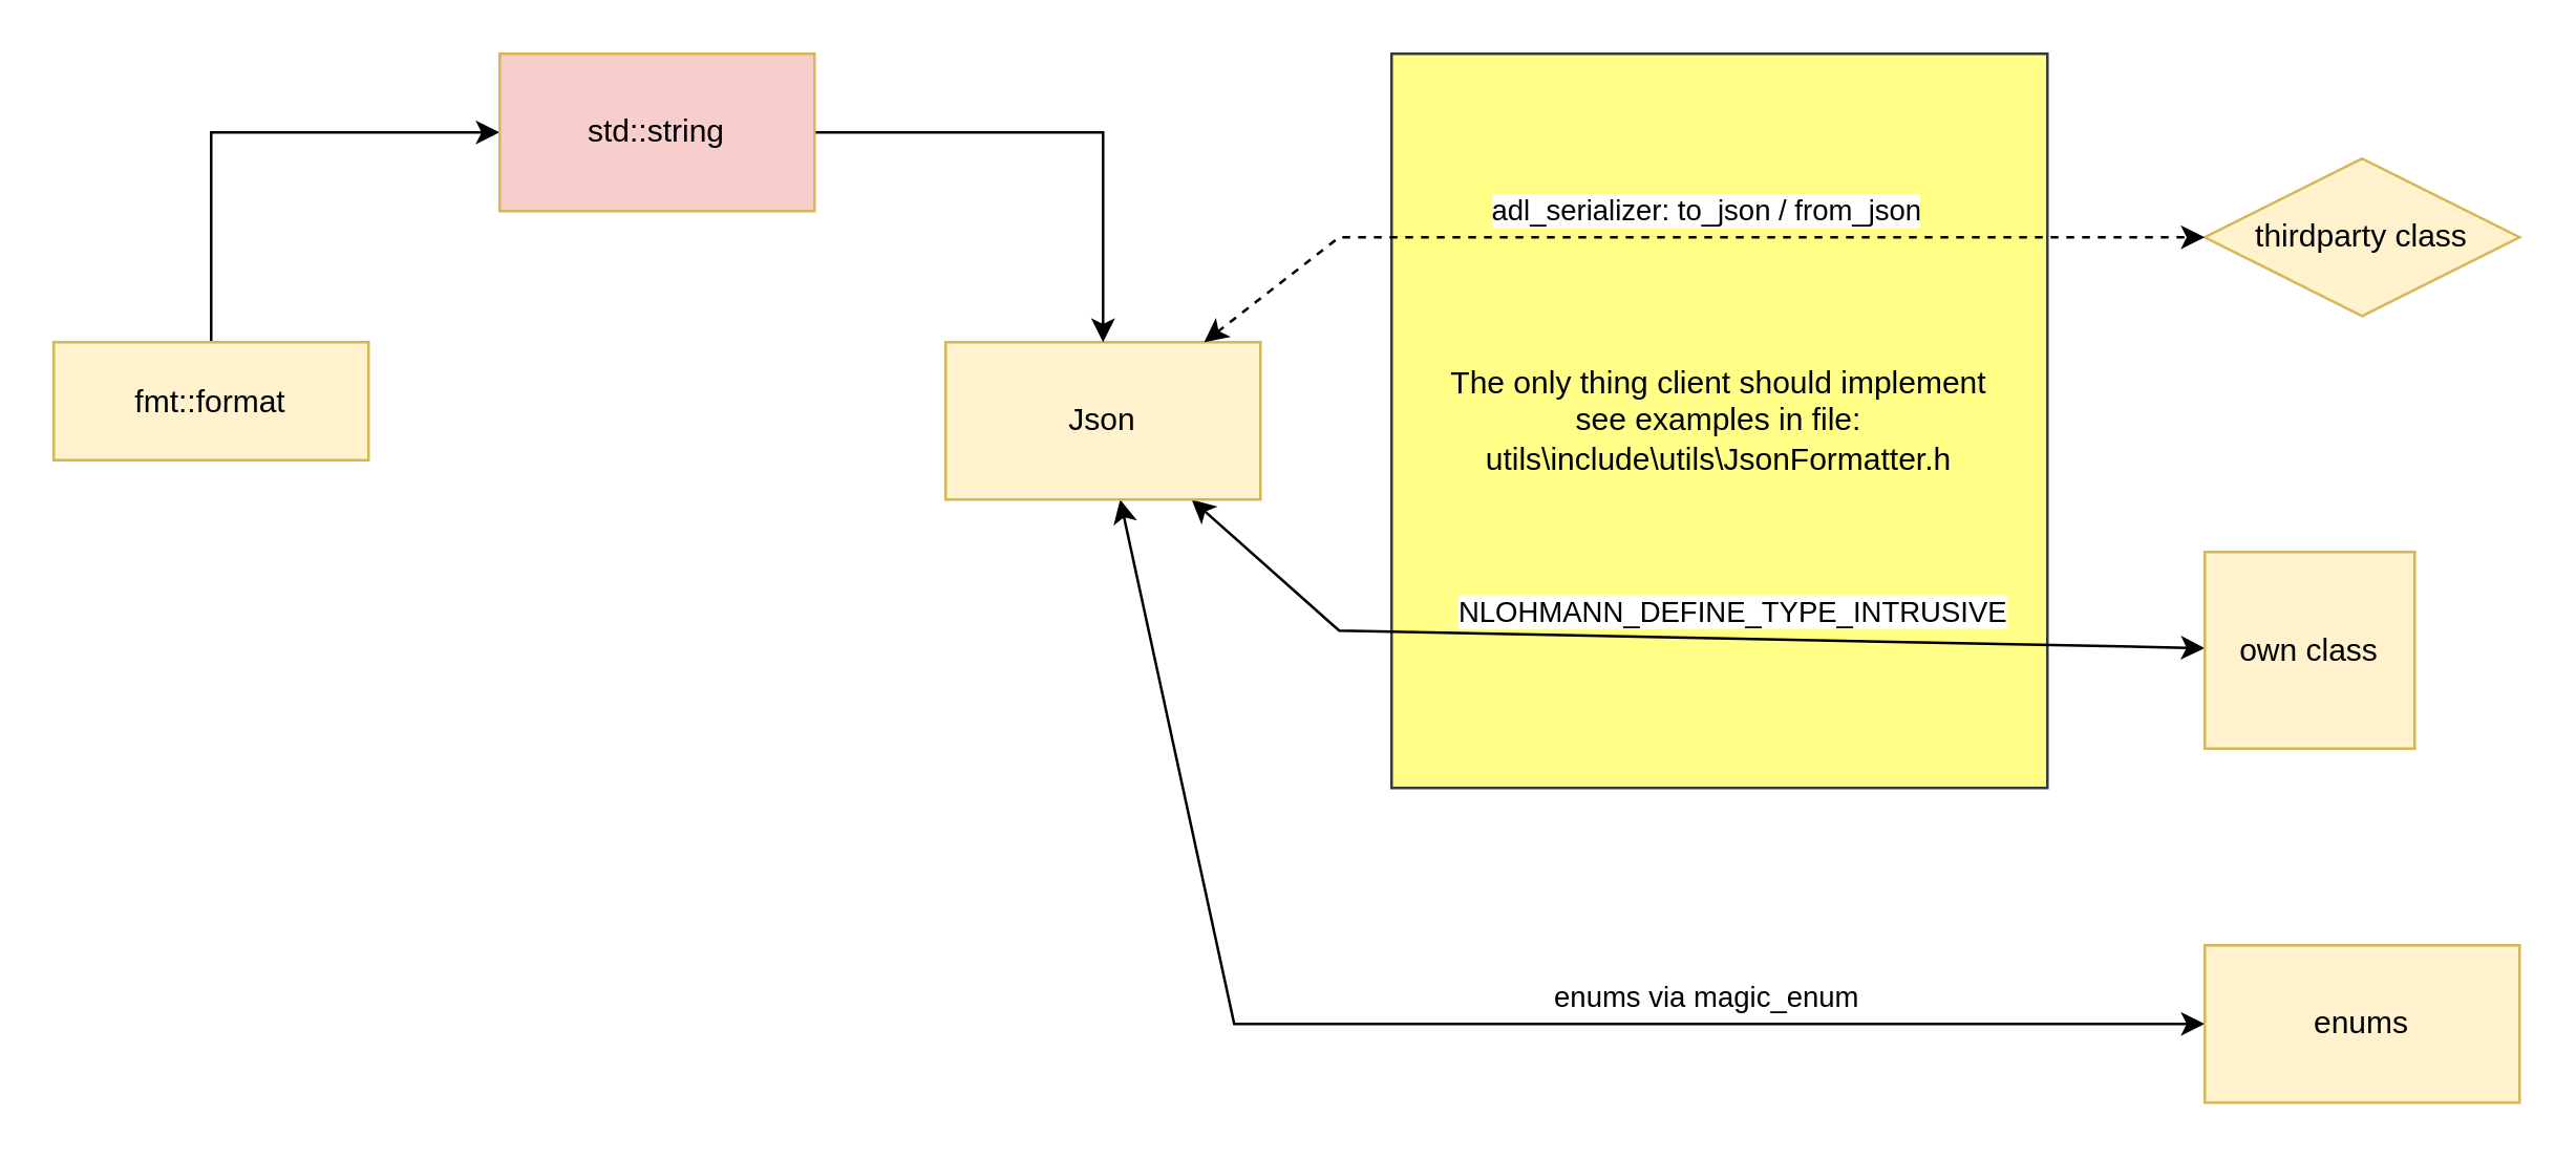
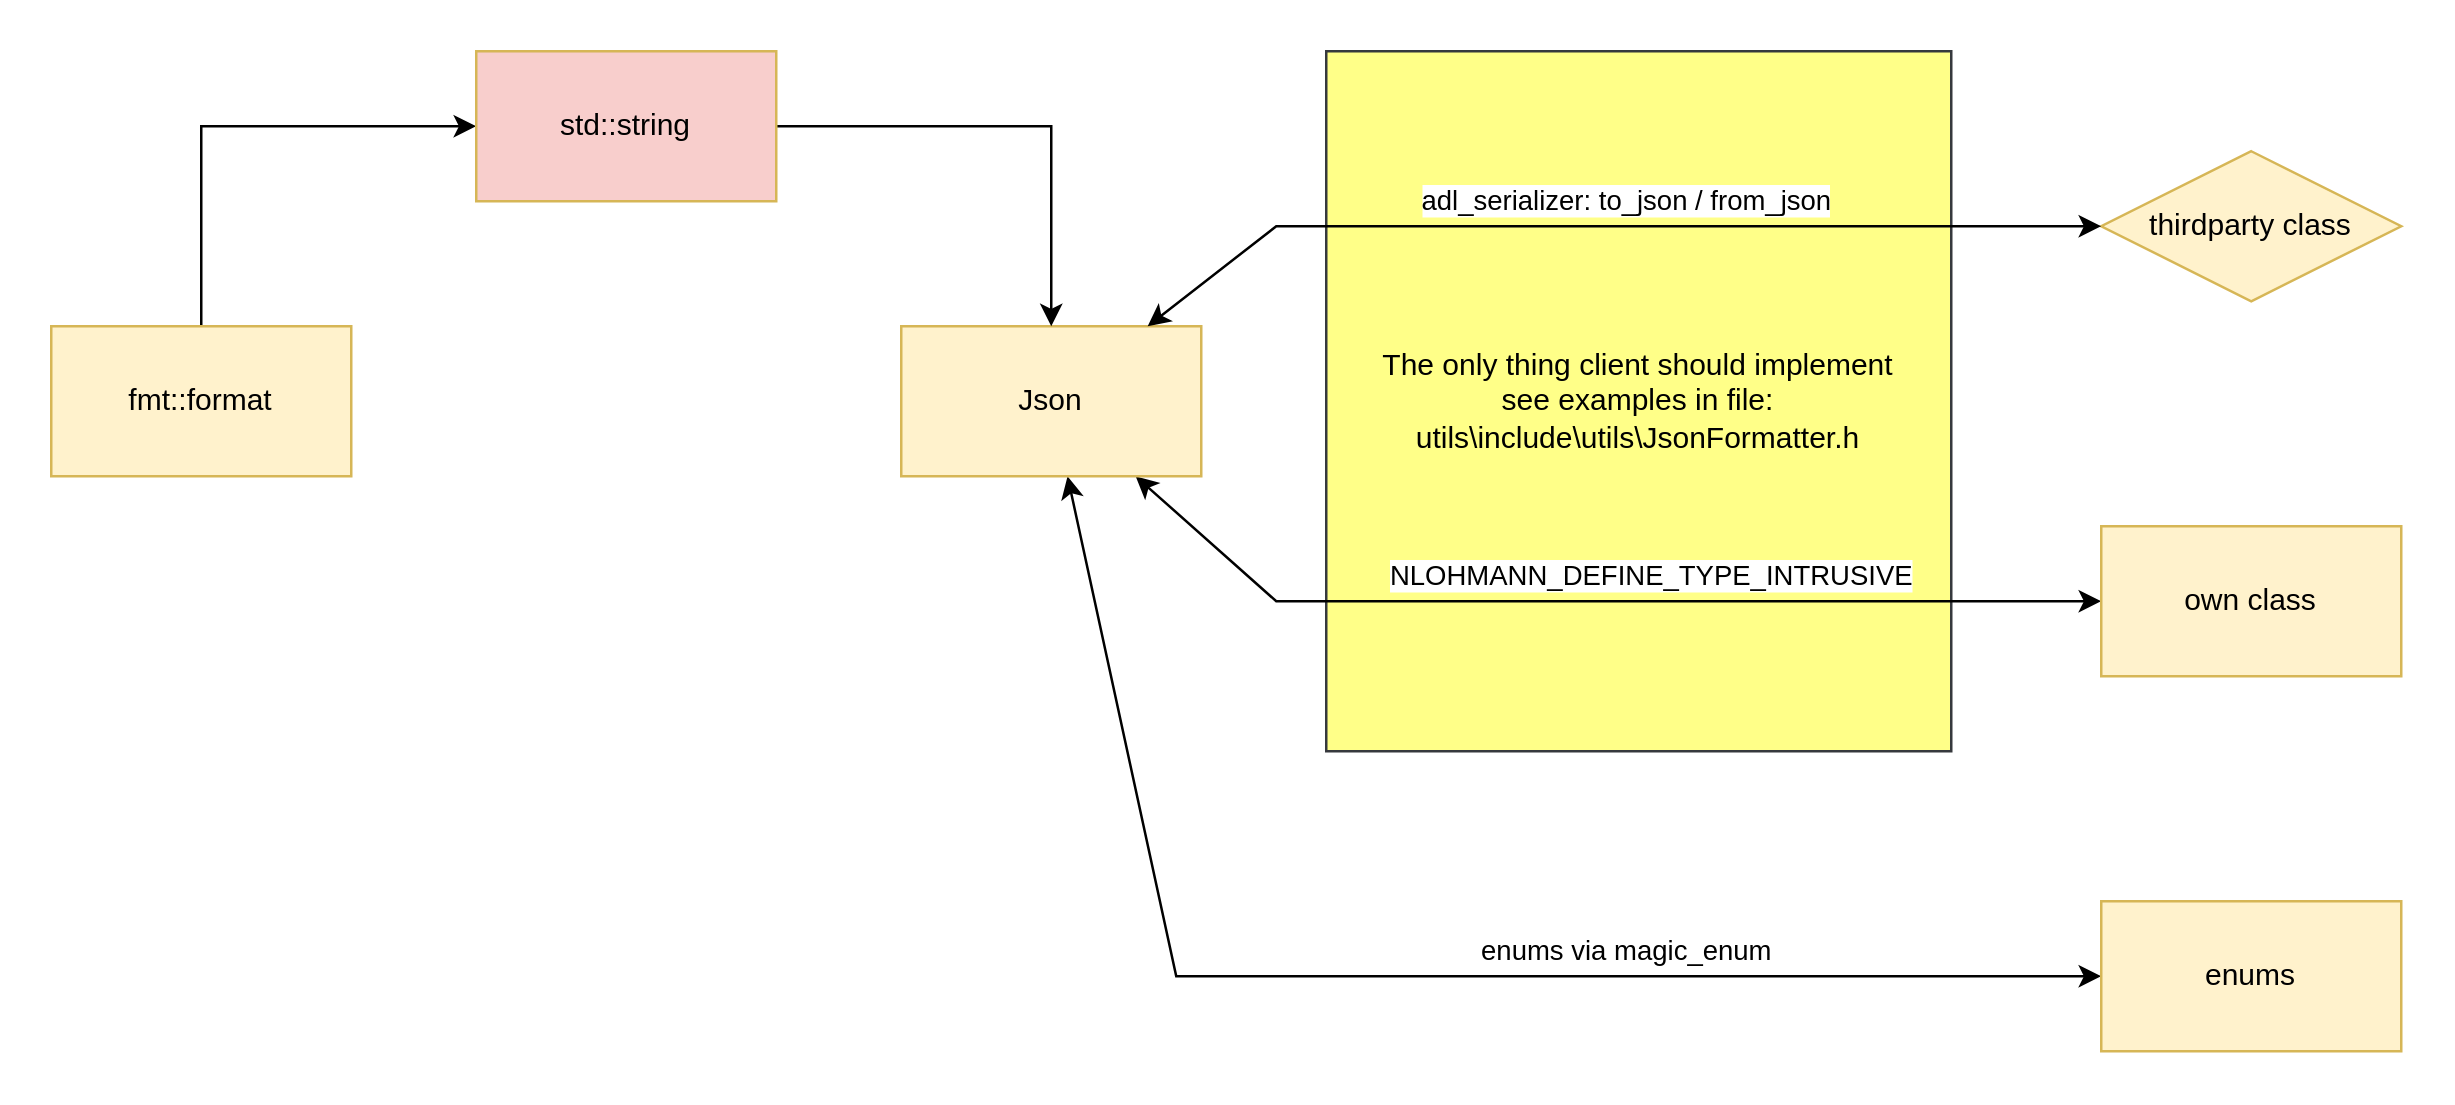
  <mxCell id="0" />
  <mxCell id="1" parent="0" />
  <mxCell id="2" value="The only thing client should implement&lt;br&gt;see examples in file:&lt;br&gt;utils\include\utils\JsonFormatter.h" style="rounded=0;whiteSpace=wrap;html=1;fillColor=#ffff88;strokeColor=#36393d;" vertex="1" parent="1"><mxGeometry x="530" y="20" width="250" height="280" as="geometry" /></mxCell>
  <mxCell id="3" value="NLOHMANN_DEFINE_TYPE_INTRUSIVE" style="rounded=0;orthogonalLoop=1;jettySize=auto;html=1;startArrow=classic;startFill=1;" edge="1" parent="1" source="5" target="12"><mxGeometry x="0.112" y="10" relative="1" as="geometry"><mxPoint x="750" y="260" as="targetPoint" /><Array as="points"><mxPoint x="510" y="240" /></Array><mxPoint as="offset" /></mxGeometry></mxCell>
  <mxCell id="4" value="enums via magic_enum" style="edgeStyle=none;shape=connector;rounded=0;orthogonalLoop=1;jettySize=auto;html=1;labelBackgroundColor=default;strokeColor=default;fontFamily=Helvetica;fontSize=11;fontColor=default;startArrow=classic;startFill=1;endArrow=classic;" edge="1" parent="1" source="13" target="5"><mxGeometry x="-0.339" y="-10" relative="1" as="geometry"><mxPoint x="848.421" y="300" as="sourcePoint" /><Array as="points"><mxPoint x="470" y="390" /></Array><mxPoint as="offset" /></mxGeometry></mxCell>
  <mxCell id="5" value="Json" style="rounded=0;whiteSpace=wrap;html=1;fillColor=#fff2cc;strokeColor=#d6b656;" vertex="1" parent="1"><mxGeometry x="360" y="130" width="120" height="60" as="geometry" /></mxCell>
  <mxCell id="6" value="thirdparty class" style="rhombus;whiteSpace=wrap;html=1;fillColor=#fff2cc;strokeColor=#d6b656;" vertex="1" parent="1"><mxGeometry x="840" y="60" width="120" height="60" as="geometry" /></mxCell>
  <mxCell id="7" style="edgeStyle=orthogonalEdgeStyle;rounded=0;orthogonalLoop=1;jettySize=auto;html=1;entryX=0;entryY=0.5;entryDx=0;entryDy=0;exitX=0.5;exitY=0;exitDx=0;exitDy=0;" edge="1" parent="1" source="8" target="11"><mxGeometry relative="1" as="geometry" /></mxCell>
- <mxCell id="8" value="fmt::format" style="rounded=0;whiteSpace=wrap;html=1;fillColor=#fff2cc;strokeColor=#d6b656;" vertex="1" parent="1"><mxGeometry x="20" y="130" width="120" height="45" as="geometry" /></mxCell>
- <mxCell id="9" value="adl_serializer:&amp;nbsp;&lt;span style=&quot;border-color: var(--border-color);&quot;&gt;to_json /&amp;nbsp;&lt;/span&gt;&lt;span style=&quot;border-color: var(--border-color);&quot;&gt;from_json&lt;/span&gt;" style="rounded=0;orthogonalLoop=1;jettySize=auto;html=1;startArrow=classic;startFill=1;dashed=1;" edge="1" parent="1" source="5" target="6"><mxGeometry x="0.038" y="10" relative="1" as="geometry"><mxPoint x="500" y="150" as="sourcePoint" /><mxPoint x="560" y="150" as="targetPoint" /><Array as="points"><mxPoint x="510" y="90" /></Array><mxPoint as="offset" /></mxGeometry></mxCell>
+ <mxCell id="8" value="fmt::format" style="rounded=0;whiteSpace=wrap;html=1;fillColor=#fff2cc;strokeColor=#d6b656;" vertex="1" parent="1"><mxGeometry x="20" y="130" width="120" height="60" as="geometry" /></mxCell>
+ <mxCell id="9" value="adl_serializer:&amp;nbsp;&lt;span style=&quot;border-color: var(--border-color);&quot;&gt;to_json /&amp;nbsp;&lt;/span&gt;&lt;span style=&quot;border-color: var(--border-color);&quot;&gt;from_json&lt;/span&gt;" style="rounded=0;orthogonalLoop=1;jettySize=auto;html=1;startArrow=classic;startFill=1;" edge="1" parent="1" source="5" target="6"><mxGeometry x="0.038" y="10" relative="1" as="geometry"><mxPoint x="500" y="150" as="sourcePoint" /><mxPoint x="560" y="150" as="targetPoint" /><Array as="points"><mxPoint x="510" y="90" /></Array><mxPoint as="offset" /></mxGeometry></mxCell>
  <mxCell id="10" style="edgeStyle=orthogonalEdgeStyle;rounded=0;orthogonalLoop=1;jettySize=auto;html=1;entryX=0.5;entryY=0;entryDx=0;entryDy=0;" edge="1" parent="1" source="11" target="5"><mxGeometry relative="1" as="geometry" /></mxCell>
  <mxCell id="11" value="std::string" style="rounded=0;whiteSpace=wrap;html=1;fillColor=#f8cecc;strokeColor=#d6b656;" vertex="1" parent="1"><mxGeometry x="190" y="20" width="120" height="60" as="geometry" /></mxCell>
- <mxCell id="12" value="own class" style="rounded=0;whiteSpace=wrap;html=1;fillColor=#fff2cc;strokeColor=#d6b656;" vertex="1" parent="1"><mxGeometry x="840" y="210" width="80" height="75" as="geometry" /></mxCell>
+ <mxCell id="12" value="own class" style="rounded=0;whiteSpace=wrap;html=1;fillColor=#fff2cc;strokeColor=#d6b656;" vertex="1" parent="1"><mxGeometry x="840" y="210" width="120" height="60" as="geometry" /></mxCell>
  <mxCell id="13" value="enums" style="rounded=0;whiteSpace=wrap;html=1;fillColor=#fff2cc;strokeColor=#d6b656;" vertex="1" parent="1"><mxGeometry x="840" y="360" width="120" height="60" as="geometry" /></mxCell>
